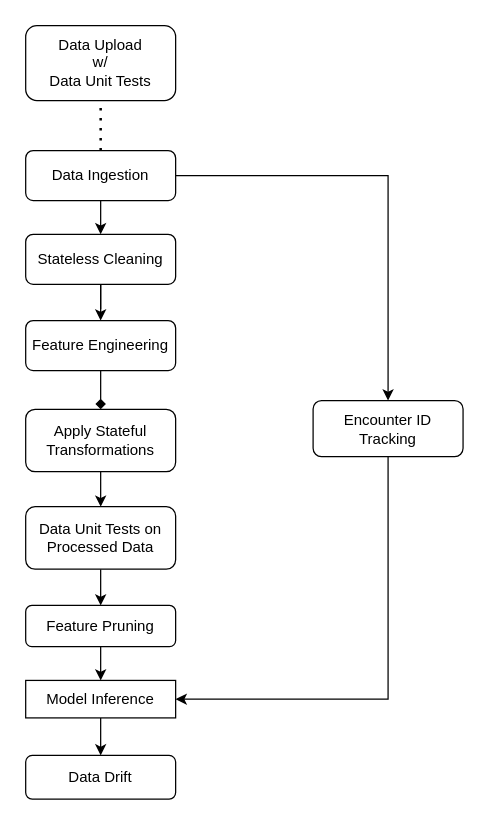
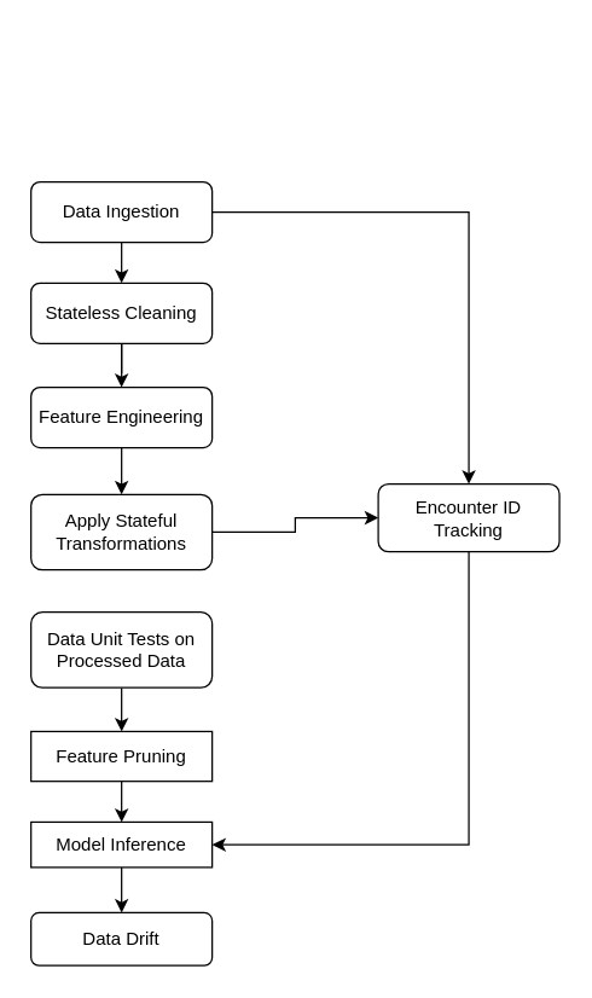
  <mxCell id="0" />
  <mxCell id="1" parent="0" />
  <mxCell id="2" value="" style="edgeStyle=orthogonalEdgeStyle;rounded=0;orthogonalLoop=1;jettySize=auto;html=1;" parent="1" source="7" edge="1"><mxGeometry relative="1" as="geometry"><mxPoint x="80" y="210" as="targetPoint" /></mxGeometry></mxCell>
  <mxCell id="3" value="" style="edgeStyle=orthogonalEdgeStyle;rounded=0;orthogonalLoop=1;jettySize=auto;html=1;" edge="1" parent="1" source="4" target="20"><mxGeometry relative="1" as="geometry" /></mxCell>
  <mxCell id="4" value="Data Ingestion" style="rounded=1;whiteSpace=wrap;html=1;fontSize=12;glass=0;strokeWidth=1;shadow=0;" parent="1" vertex="1"><mxGeometry x="20" y="120" width="120" height="40" as="geometry" /></mxCell>
  <mxCell id="5" value="" style="edgeStyle=orthogonalEdgeStyle;rounded=0;orthogonalLoop=1;jettySize=auto;html=1;" parent="1" source="4" target="7" edge="1"><mxGeometry relative="1" as="geometry"><mxPoint x="80" y="160" as="sourcePoint" /><mxPoint x="80" y="210" as="targetPoint" /></mxGeometry></mxCell>
  <mxCell id="6" value="" style="edgeStyle=orthogonalEdgeStyle;rounded=0;orthogonalLoop=1;jettySize=auto;html=1;" parent="1" source="7" target="8" edge="1"><mxGeometry relative="1" as="geometry" /></mxCell>
  <mxCell id="7" value="Stateless Cleaning" style="rounded=1;whiteSpace=wrap;html=1;fontSize=12;glass=0;strokeWidth=1;shadow=0;" parent="1" vertex="1"><mxGeometry x="20" y="187" width="120" height="40" as="geometry" /></mxCell>
  <mxCell id="8" value="Feature Engineering" style="rounded=1;whiteSpace=wrap;html=1;" parent="1" vertex="1"><mxGeometry x="20" y="256" width="120" height="40" as="geometry" /></mxCell>
- <mxCell id="9" value="" style="edgeStyle=orthogonalEdgeStyle;rounded=0;orthogonalLoop=1;jettySize=auto;html=1;exitX=0.5;exitY=1;exitDx=0;exitDy=0;endArrow=diamond;" parent="1" source="8" target="11" edge="1"><mxGeometry relative="1" as="geometry"><mxPoint x="80" y="363" as="sourcePoint" /></mxGeometry></mxCell>
- <mxCell id="10" value="" style="edgeStyle=orthogonalEdgeStyle;rounded=0;orthogonalLoop=1;jettySize=auto;html=1;" parent="1" source="11" target="13" edge="1"><mxGeometry relative="1" as="geometry" /></mxCell>
+ <mxCell id="9" value="" style="edgeStyle=orthogonalEdgeStyle;rounded=0;orthogonalLoop=1;jettySize=auto;html=1;exitX=0.5;exitY=1;exitDx=0;exitDy=0;" parent="1" source="8" target="11" edge="1"><mxGeometry relative="1" as="geometry"><mxPoint x="80" y="363" as="sourcePoint" /></mxGeometry></mxCell>
+ <mxCell id="10" value="" style="edgeStyle=orthogonalEdgeStyle;rounded=0;orthogonalLoop=1;jettySize=auto;html=1;" parent="1" source="11" target="20" edge="1"><mxGeometry relative="1" as="geometry" /></mxCell>
  <mxCell id="11" value="Apply Stateful Transformations" style="rounded=1;whiteSpace=wrap;html=1;" parent="1" vertex="1"><mxGeometry x="20" y="327" width="120" height="50" as="geometry" /></mxCell>
  <mxCell id="12" value="" style="edgeStyle=orthogonalEdgeStyle;rounded=0;orthogonalLoop=1;jettySize=auto;html=1;" parent="1" source="13" target="15" edge="1"><mxGeometry relative="1" as="geometry" /></mxCell>
  <mxCell id="13" value="Data Unit Tests on Processed Data" style="rounded=1;whiteSpace=wrap;html=1;" parent="1" vertex="1"><mxGeometry x="20" y="405" width="120" height="50" as="geometry" /></mxCell>
  <mxCell id="14" value="" style="edgeStyle=orthogonalEdgeStyle;rounded=0;orthogonalLoop=1;jettySize=auto;html=1;" parent="1" source="15" target="17" edge="1"><mxGeometry relative="1" as="geometry" /></mxCell>
- <mxCell id="15" value="Feature Pruning" style="rounded=1;whiteSpace=wrap;html=1;" parent="1" vertex="1"><mxGeometry x="20" y="484" width="120" height="33" as="geometry" /></mxCell>
+ <mxCell id="15" value="Feature Pruning" style="whiteSpace=wrap;html=1;rounded=0;" parent="1" vertex="1"><mxGeometry x="20" y="484" width="120" height="33" as="geometry" /></mxCell>
  <mxCell id="16" value="" style="edgeStyle=orthogonalEdgeStyle;rounded=0;orthogonalLoop=1;jettySize=auto;html=1;" edge="1" parent="1" source="17" target="21"><mxGeometry relative="1" as="geometry" /></mxCell>
  <mxCell id="17" value="Model Inference" style="whiteSpace=wrap;html=1;rounded=0;" parent="1" vertex="1"><mxGeometry x="20" y="544" width="120" height="30" as="geometry" /></mxCell>
- <mxCell id="18" value="Data Upload&lt;div&gt;w/&lt;/div&gt;&lt;div&gt;Data Unit Tests&lt;/div&gt;" style="rounded=1;whiteSpace=wrap;html=1;" parent="1" vertex="1"><mxGeometry x="20" y="20" width="120" height="60" as="geometry" /></mxCell>
- <mxCell id="19" value="" style="endArrow=none;dashed=1;html=1;dashPattern=1 3;strokeWidth=2;rounded=0;entryX=0.5;entryY=1;entryDx=0;entryDy=0;exitX=0.5;exitY=0;exitDx=0;exitDy=0;" parent="1" source="4" target="18" edge="1"><mxGeometry width="50" height="50" relative="1" as="geometry"><mxPoint x="240" y="210" as="sourcePoint" /><mxPoint x="290" y="160" as="targetPoint" /></mxGeometry></mxCell>
  <mxCell id="20" value="Encounter ID Tracking" style="whiteSpace=wrap;html=1;rounded=1;glass=0;strokeWidth=1;shadow=0;" vertex="1" parent="1"><mxGeometry x="250" y="320" width="120" height="45" as="geometry" /></mxCell>
  <mxCell id="21" value="Data Drift" style="whiteSpace=wrap;html=1;rounded=1;" vertex="1" parent="1"><mxGeometry x="20" y="604" width="120" height="35" as="geometry" /></mxCell>
  <mxCell id="22" value="" style="endArrow=classic;html=1;rounded=0;exitX=0.5;exitY=1;exitDx=0;exitDy=0;entryX=1;entryY=0.5;entryDx=0;entryDy=0;" edge="1" parent="1" source="20" target="17"><mxGeometry width="50" height="50" relative="1" as="geometry"><mxPoint x="250" y="370" as="sourcePoint" /><mxPoint x="300" y="320" as="targetPoint" /><Array as="points"><mxPoint x="310" y="559" /></Array></mxGeometry></mxCell>
